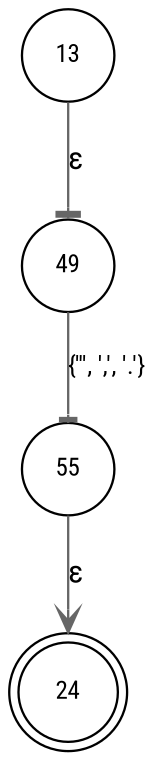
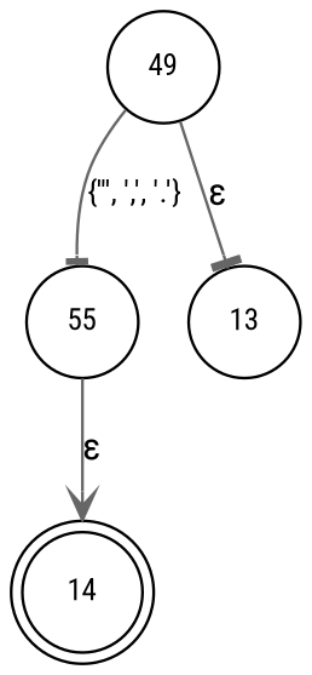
  digraph {
    fontname="Roboto Condensed"
    rankdir=TB
    node [fixedsize=true fontname="Roboto Condensed" fontsize=11 shape=circle peripheries=1]
    edge [arrowhead=tee color=gray40 fontname="Roboto Condensed"]
-   n1 [label=24 shape=doublecircle width=.6 peripheries=""]
+   n1 [label=14 shape=doublecircle width=.6 peripheries=""]
    n2 [label=55 width=.55]
    n3 [label=49 width=.55]
    n4 [label=13 width=.55]
    n2 -> n1 [arrowhead=vee label="&epsilon;"]
    n3 -> n2 [arrowsize=.7 fontsize=11 label="{''', ',', '.'}"]
-   n4 -> n3 [label="&epsilon;"]
+   n3 -> n4 [label="&epsilon;"]
  }
